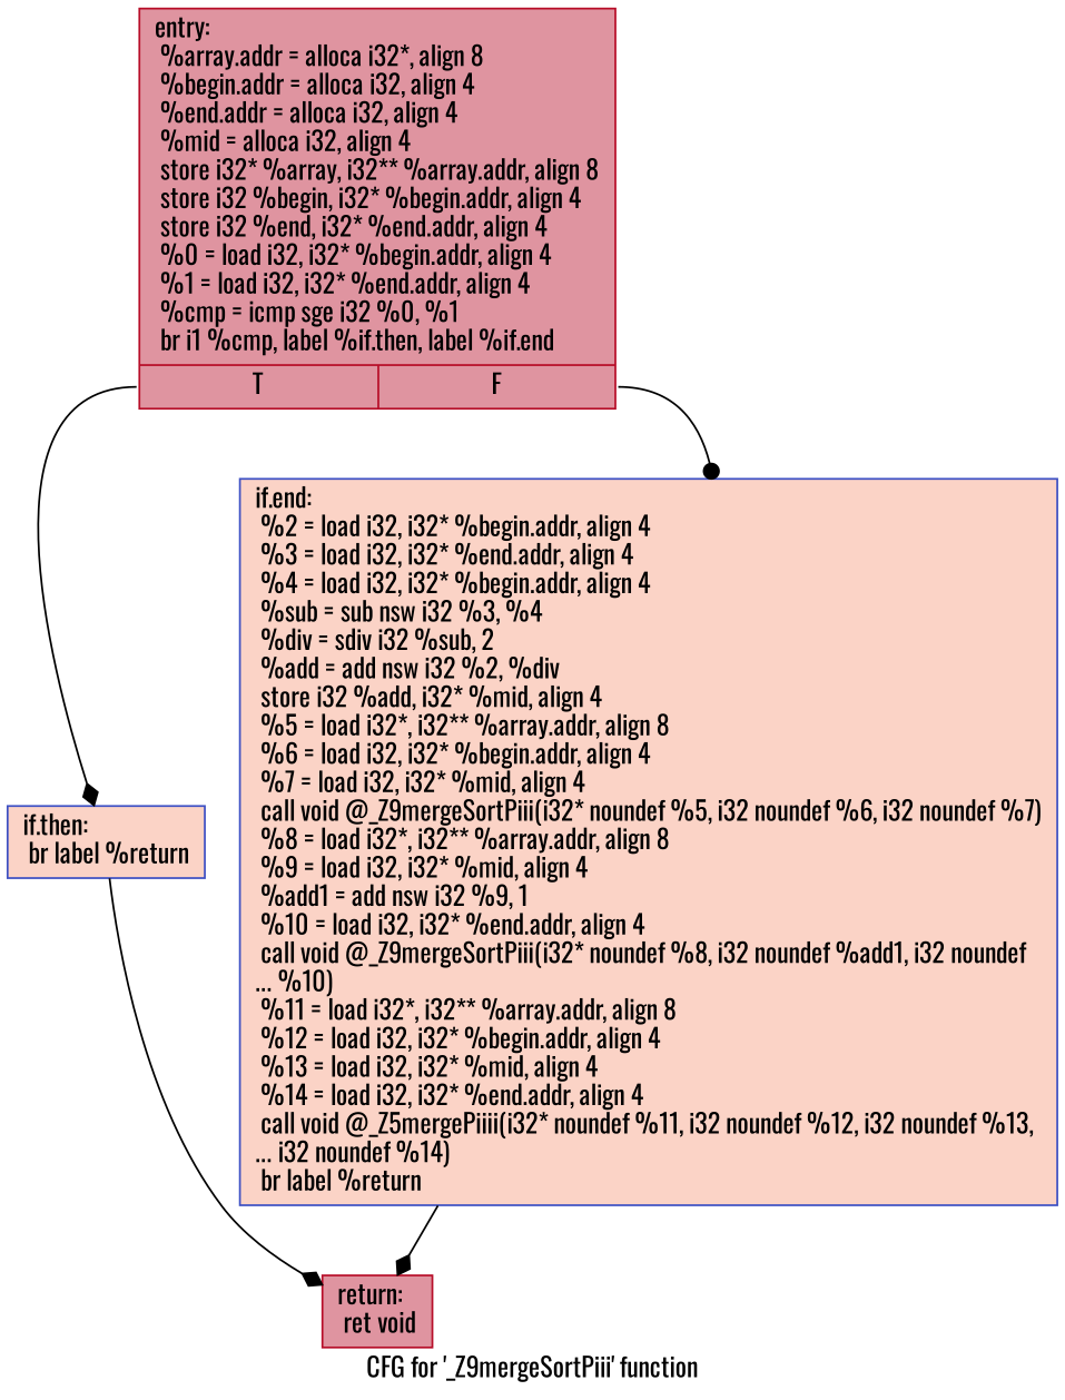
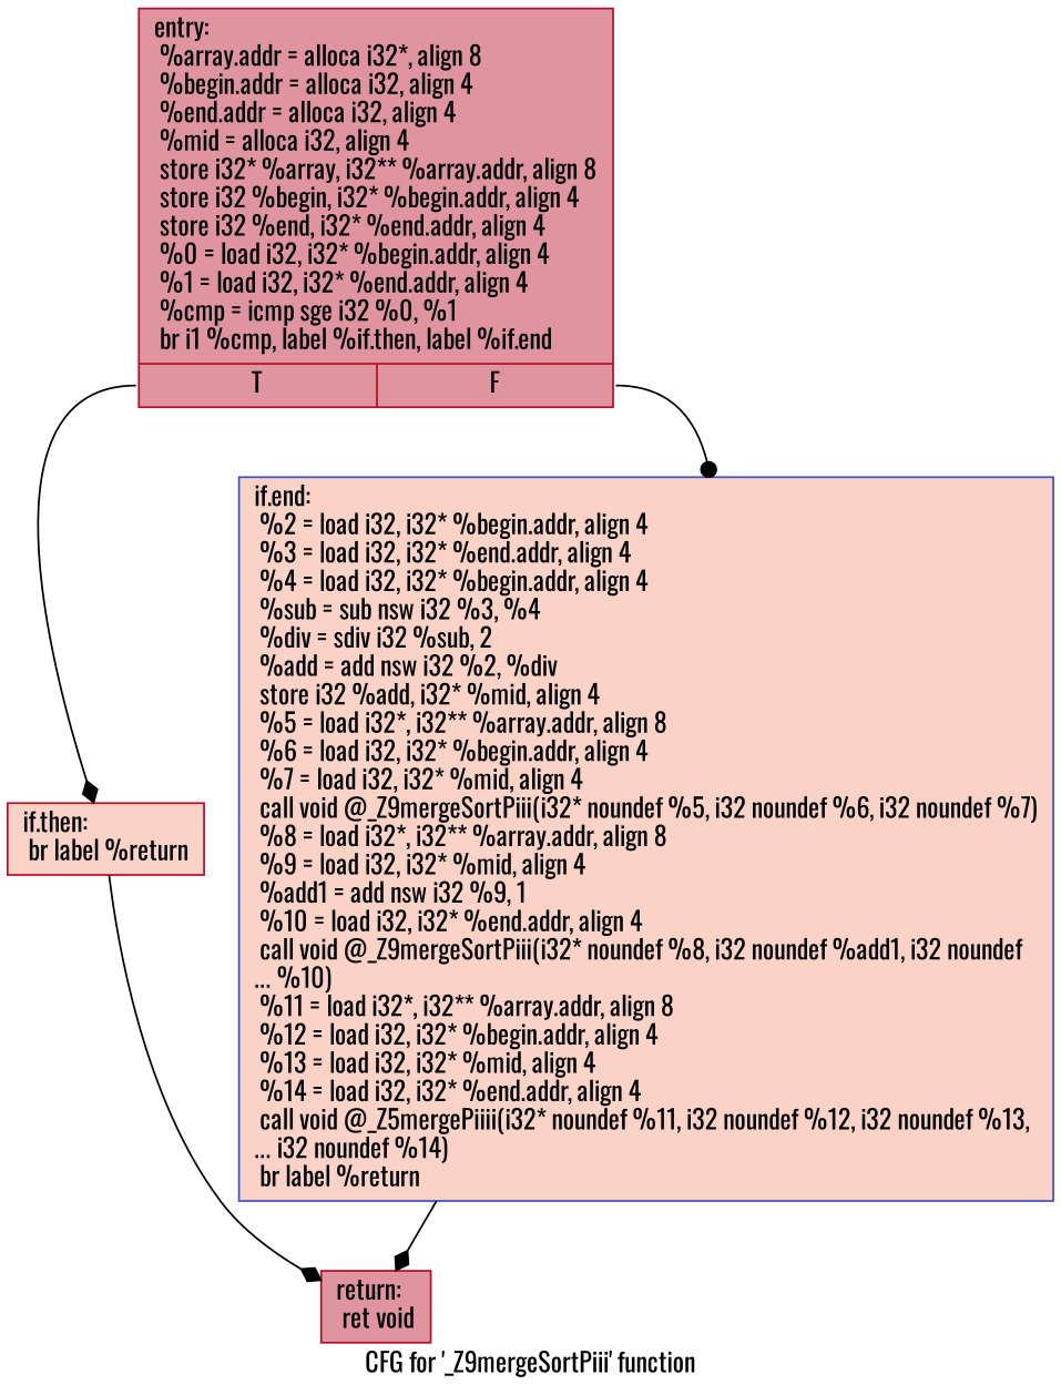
  digraph {
    label="CFG for '_Z9mergeSortPiii' function"
    fontname=Oswald
    node [color="#b70d28ff" fillcolor="#b70d2870" shape=record style=filled fontname=Oswald]
    edge [arrowhead=diamond fontname=Oswald]
    n1 [label="{entry:\l  %array.addr = alloca i32*, align 8\l  %begin.addr = alloca i32, align 4\l  %end.addr = alloca i32, align 4\l  %mid = alloca i32, align 4\l  store i32* %array, i32** %array.addr, align 8\l  store i32 %begin, i32* %begin.addr, align 4\l  store i32 %end, i32* %end.addr, align 4\l  %0 = load i32, i32* %begin.addr, align 4\l  %1 = load i32, i32* %end.addr, align 4\l  %cmp = icmp sge i32 %0, %1\l  br i1 %cmp, label %if.then, label %if.end\l|{<s0>T|<s1>F}}"]
-   n2 [color="#3d50c3ff" fillcolor="#f59c7d70" label="{if.then:                                          \l  br label %return\l}"]
+   n2 [fillcolor="#f59c7d70" label="{if.then:                                          \l  br label %return\l}"]
    n3 [color="#3d50c3ff" fillcolor="#f59c7d70" label="{if.end:                                           \l  %2 = load i32, i32* %begin.addr, align 4\l  %3 = load i32, i32* %end.addr, align 4\l  %4 = load i32, i32* %begin.addr, align 4\l  %sub = sub nsw i32 %3, %4\l  %div = sdiv i32 %sub, 2\l  %add = add nsw i32 %2, %div\l  store i32 %add, i32* %mid, align 4\l  %5 = load i32*, i32** %array.addr, align 8\l  %6 = load i32, i32* %begin.addr, align 4\l  %7 = load i32, i32* %mid, align 4\l  call void @_Z9mergeSortPiii(i32* noundef %5, i32 noundef %6, i32 noundef %7)\l  %8 = load i32*, i32** %array.addr, align 8\l  %9 = load i32, i32* %mid, align 4\l  %add1 = add nsw i32 %9, 1\l  %10 = load i32, i32* %end.addr, align 4\l  call void @_Z9mergeSortPiii(i32* noundef %8, i32 noundef %add1, i32 noundef\l... %10)\l  %11 = load i32*, i32** %array.addr, align 8\l  %12 = load i32, i32* %begin.addr, align 4\l  %13 = load i32, i32* %mid, align 4\l  %14 = load i32, i32* %end.addr, align 4\l  call void @_Z5mergePiiii(i32* noundef %11, i32 noundef %12, i32 noundef %13,\l... i32 noundef %14)\l  br label %return\l}"]
    n4 [label="{return:                                           \l  ret void\l}"]
    n1 -> n2 [tailport=s0]
    n1 -> n3 [tailport=s1 arrowhead=dot]
    n2 -> n4
    n3 -> n4
  }
